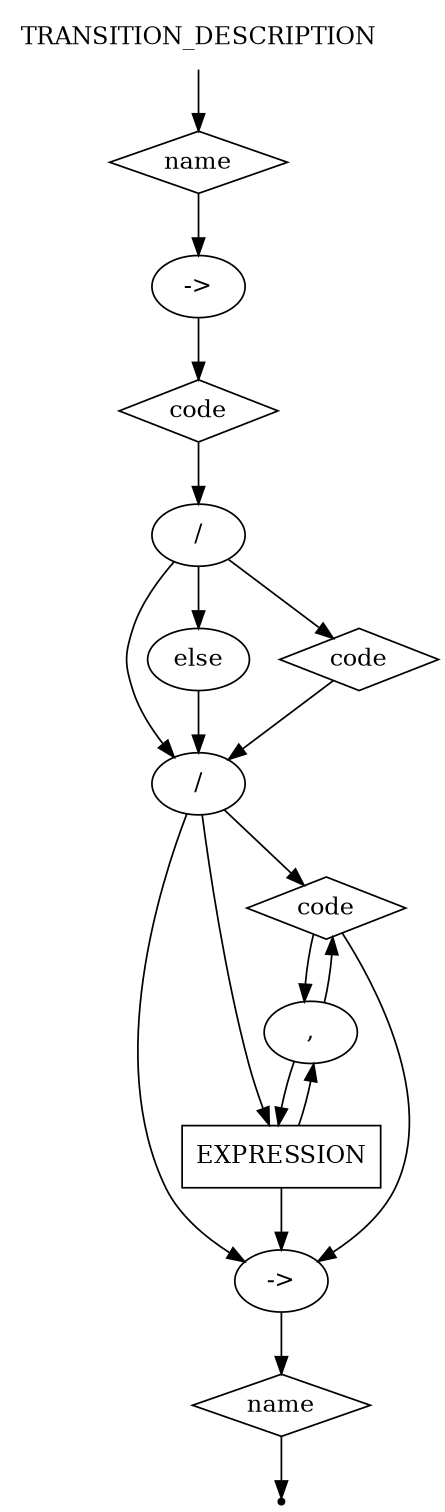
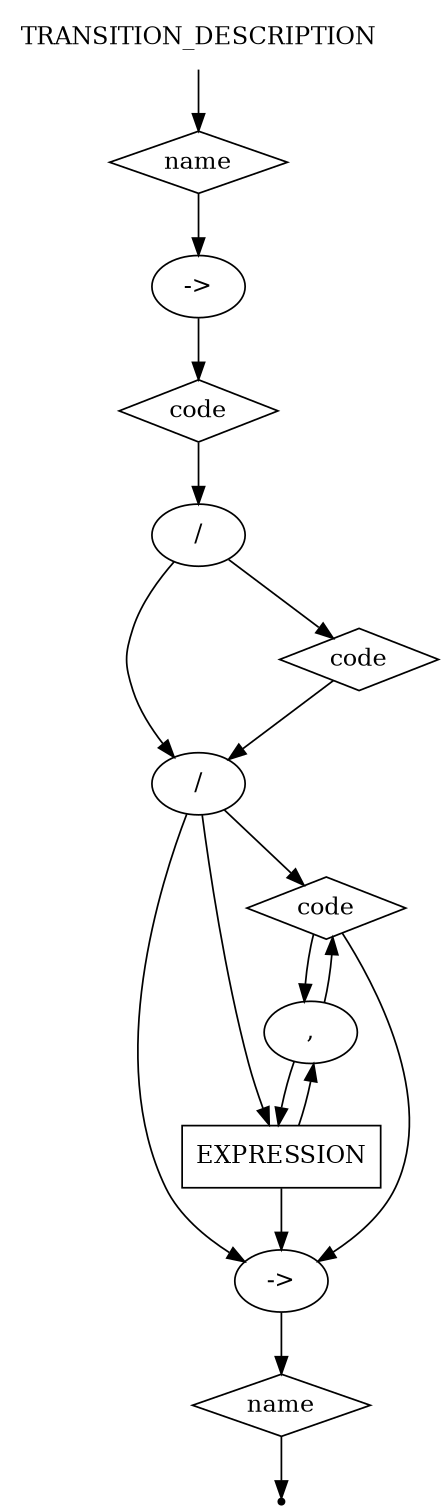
  digraph {
    node [shape=oval]
    n1 [label=TRANSITION_DESCRIPTION shape=plaintext]
    n2 [label=name shape=diamond]
    n3 [label="->"]
    n4 [label=code shape=diamond]
    n5 [label="/"]
-   n6 [label=else]
    n7 [label=code shape=diamond]
    n8 [label="/"]
    n9 [label=code shape=diamond]
    n10 [label="->"]
    n11 [label=EXPRESSION shape=box]
    n12 [label=","]
    n13 [label=name shape=diamond]
    end [shape=point]
    n1 -> n2
    n2 -> n3
    n3 -> n4
    n4 -> n5
-   n5 -> n6
    n5 -> n7
    n5 -> n8
-   n6 -> n8
    n7 -> n8
    n8 -> n9
    n8 -> n10
    n8 -> n11
    n9 -> n10
    n9 -> n12
    n10 -> n13
    n11 -> n10
    n11 -> n12
    n12 -> n9
    n12 -> n11
    n13 -> end
  }
